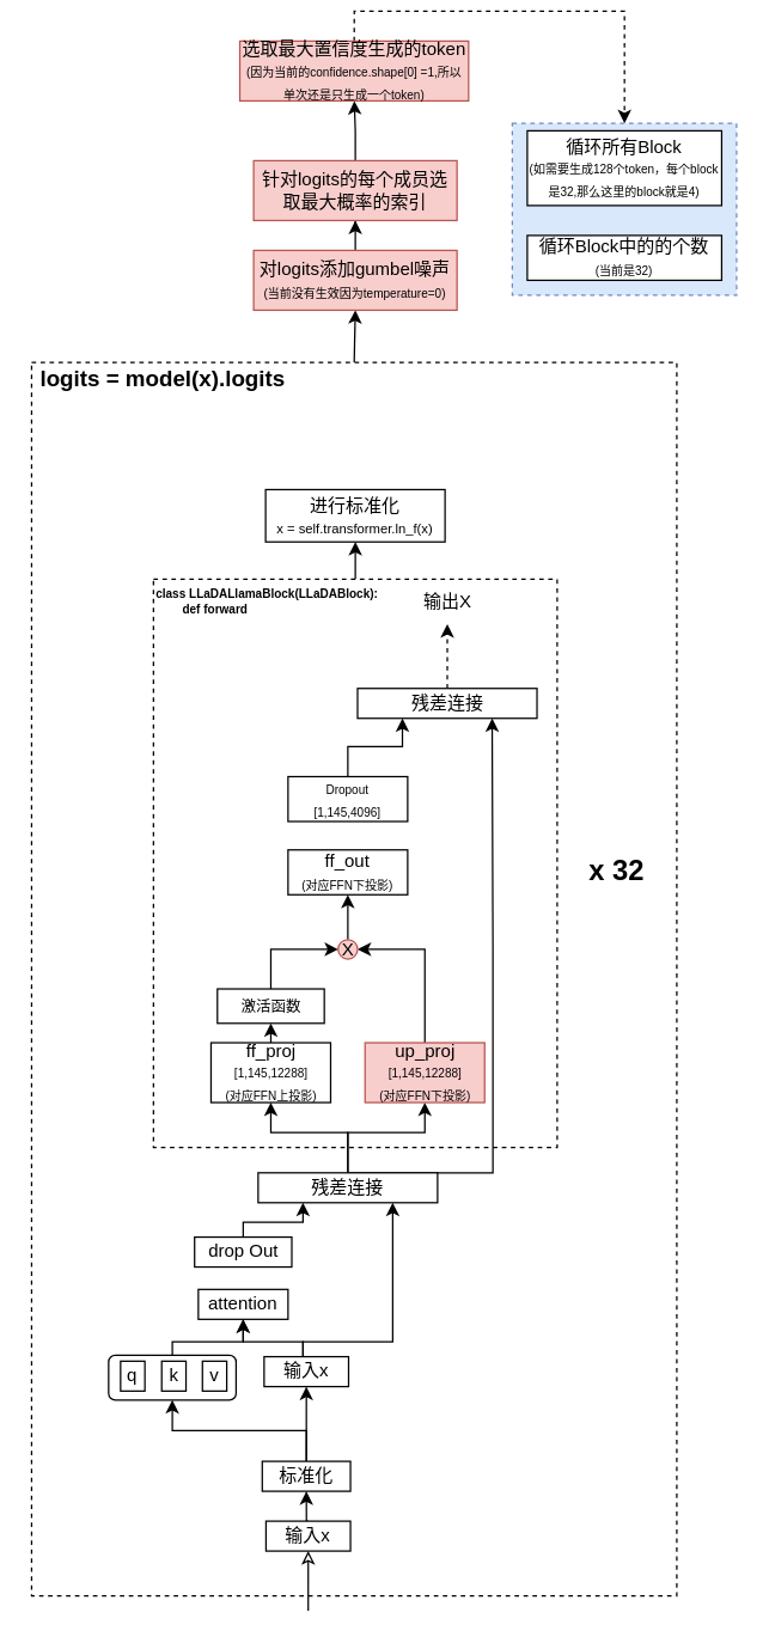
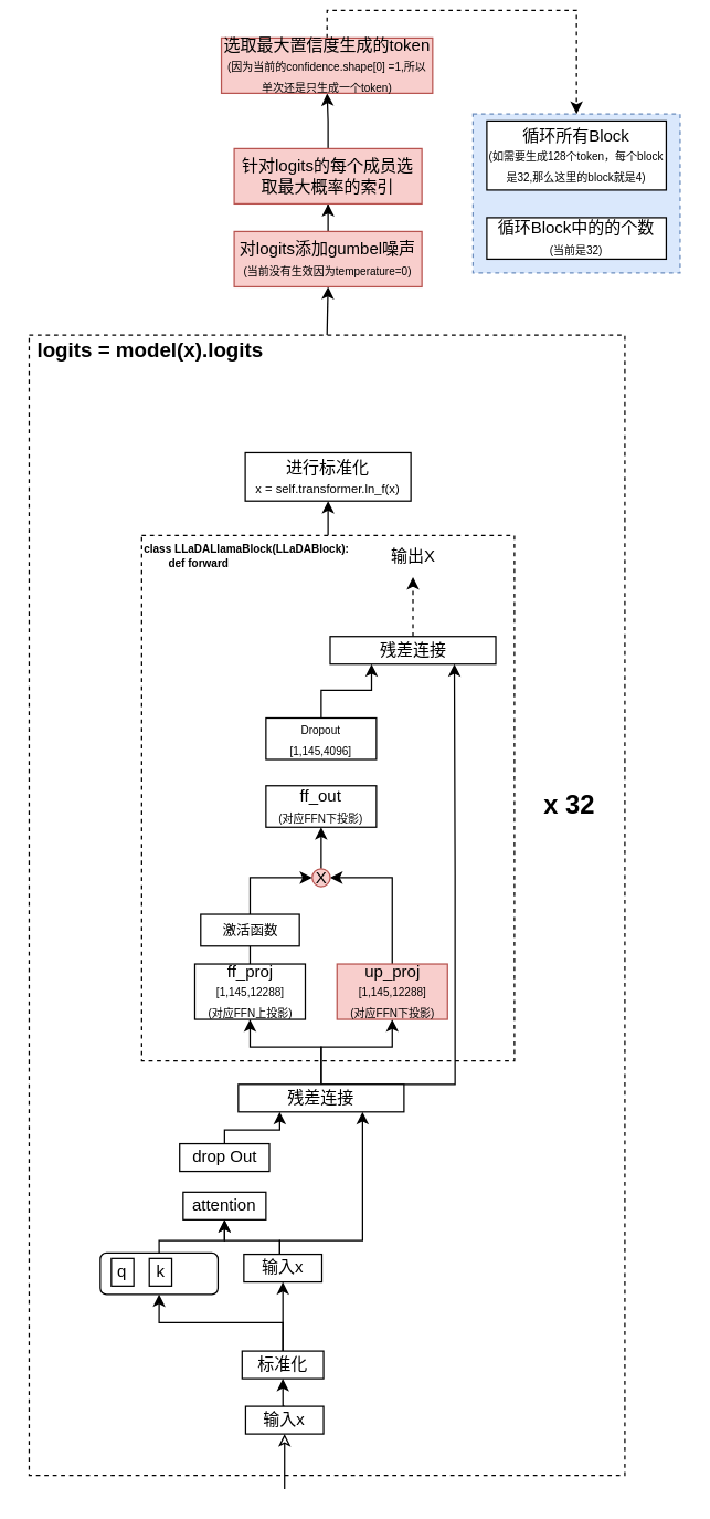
  <mxCell id="0" />
  <mxCell id="1" parent="0" />
  <mxCell id="2" style="edgeStyle=orthogonalEdgeStyle;rounded=0;orthogonalLoop=1;jettySize=auto;html=1;exitX=0.5;exitY=0;exitDx=0;exitDy=0;entryX=0.5;entryY=1;entryDx=0;entryDy=0;" edge="1" parent="1" source="3" target="47"><mxGeometry relative="1" as="geometry" /></mxCell>
  <mxCell id="3" value="" style="rounded=0;whiteSpace=wrap;html=1;dashed=1;" vertex="1" parent="1"><mxGeometry x="20.5" y="235" width="431.5" height="825" as="geometry" /></mxCell>
  <mxCell id="4" value="" style="edgeStyle=orthogonalEdgeStyle;rounded=0;orthogonalLoop=1;jettySize=auto;html=1;" edge="1" parent="1" source="5" target="44"><mxGeometry relative="1" as="geometry" /></mxCell>
  <mxCell id="5" value="" style="rounded=0;whiteSpace=wrap;html=1;dashed=1;" vertex="1" parent="1"><mxGeometry x="102" y="380" width="270" height="380" as="geometry" /></mxCell>
  <mxCell id="6" style="edgeStyle=orthogonalEdgeStyle;rounded=0;orthogonalLoop=1;jettySize=auto;html=1;exitX=0.5;exitY=1;exitDx=0;exitDy=0;startArrow=classic;startFill=0;endArrow=none;entryX=0.5;entryY=0;entryDx=0;entryDy=0;" edge="1" parent="1" source="7"><mxGeometry relative="1" as="geometry"><mxPoint x="202" y="900" as="targetPoint" /><Array as="points"><mxPoint x="162" y="890" /><mxPoint x="202" y="890" /></Array></mxGeometry></mxCell>
  <mxCell id="7" value="attention" style="rounded=0;whiteSpace=wrap;html=1;" vertex="1" parent="1"><mxGeometry x="132" y="855" width="60" height="20" as="geometry" /></mxCell>
  <mxCell id="8" style="edgeStyle=orthogonalEdgeStyle;rounded=0;orthogonalLoop=1;jettySize=auto;html=1;exitX=0.5;exitY=0;exitDx=0;exitDy=0;entryX=0.25;entryY=1;entryDx=0;entryDy=0;" edge="1" parent="1" source="9" target="13"><mxGeometry relative="1" as="geometry"><Array as="points"><mxPoint x="162" y="810" /><mxPoint x="202" y="810" /></Array></mxGeometry></mxCell>
  <mxCell id="9" value="drop Out" style="rounded=0;whiteSpace=wrap;html=1;" vertex="1" parent="1"><mxGeometry x="129.5" y="820" width="65" height="20" as="geometry" /></mxCell>
  <mxCell id="10" style="edgeStyle=orthogonalEdgeStyle;rounded=0;orthogonalLoop=1;jettySize=auto;html=1;exitX=0.5;exitY=0;exitDx=0;exitDy=0;entryX=0.5;entryY=1;entryDx=0;entryDy=0;" edge="1" parent="1" source="13" target="19"><mxGeometry relative="1" as="geometry"><Array as="points"><mxPoint x="232" y="750" /><mxPoint x="284" y="750" /></Array></mxGeometry></mxCell>
  <mxCell id="11" style="edgeStyle=orthogonalEdgeStyle;rounded=0;orthogonalLoop=1;jettySize=auto;html=1;exitX=0.5;exitY=0;exitDx=0;exitDy=0;entryX=0.5;entryY=1;entryDx=0;entryDy=0;" edge="1" parent="1" source="13" target="16"><mxGeometry relative="1" as="geometry"><Array as="points"><mxPoint x="232" y="750" /><mxPoint x="181" y="750" /></Array></mxGeometry></mxCell>
  <mxCell id="12" style="edgeStyle=orthogonalEdgeStyle;rounded=0;orthogonalLoop=1;jettySize=auto;html=1;exitX=0.5;exitY=0;exitDx=0;exitDy=0;entryX=0.75;entryY=1;entryDx=0;entryDy=0;" edge="1" parent="1" source="13" target="27"><mxGeometry relative="1" as="geometry"><Array as="points"><mxPoint x="329" y="777" /><mxPoint x="329" y="625" /><mxPoint x="329" y="625" /></Array></mxGeometry></mxCell>
  <mxCell id="13" value="残差连接" style="rounded=0;whiteSpace=wrap;html=1;" vertex="1" parent="1"><mxGeometry x="172" y="777" width="120" height="20" as="geometry" /></mxCell>
  <mxCell id="14" style="edgeStyle=orthogonalEdgeStyle;rounded=0;orthogonalLoop=1;jettySize=auto;html=1;exitX=0.5;exitY=0;exitDx=0;exitDy=0;entryX=0.75;entryY=1;entryDx=0;entryDy=0;" edge="1" parent="1" source="30" target="13"><mxGeometry relative="1" as="geometry"><mxPoint x="202" y="900" as="sourcePoint" /><Array as="points"><mxPoint x="202" y="910" /><mxPoint x="202" y="890" /><mxPoint x="262" y="890" /></Array></mxGeometry></mxCell>
- <mxCell id="15" style="edgeStyle=orthogonalEdgeStyle;rounded=0;orthogonalLoop=1;jettySize=auto;html=1;exitX=0.5;exitY=0;exitDx=0;exitDy=0;entryX=0.5;entryY=1;entryDx=0;entryDy=0;" edge="1" parent="1" source="16" target="23"><mxGeometry relative="1" as="geometry" /></mxCell>
+ <mxCell id="15" style="edgeStyle=orthogonalEdgeStyle;rounded=0;orthogonalLoop=1;jettySize=auto;html=1;exitX=0.5;exitY=0;exitDx=0;exitDy=0;entryX=0.5;entryY=1;entryDx=0;entryDy=0;endArrow=none;" edge="1" parent="1" source="16" target="23"><mxGeometry relative="1" as="geometry" /></mxCell>
  <mxCell id="16" value="ff_proj&lt;div&gt;&lt;font style=&quot;font-size: 8px;&quot;&gt;[1,145,12288]&lt;/font&gt;&lt;/div&gt;&lt;div&gt;&lt;font style=&quot;font-size: 8px;&quot;&gt;(对应FFN上投影)&lt;/font&gt;&lt;/div&gt;" style="rounded=0;whiteSpace=wrap;html=1;" vertex="1" parent="1"><mxGeometry x="140.5" y="690" width="80" height="40" as="geometry" /></mxCell>
  <mxCell id="17" value="ff_out&lt;div&gt;&lt;font style=&quot;font-size: 8px;&quot;&gt;(对应FFN下投影)&lt;/font&gt;&lt;/div&gt;" style="rounded=0;whiteSpace=wrap;html=1;" vertex="1" parent="1"><mxGeometry x="192" y="561" width="80" height="30" as="geometry" /></mxCell>
  <mxCell id="18" style="edgeStyle=orthogonalEdgeStyle;rounded=0;orthogonalLoop=1;jettySize=auto;html=1;exitX=0.5;exitY=0;exitDx=0;exitDy=0;entryX=1;entryY=0.5;entryDx=0;entryDy=0;" edge="1" parent="1" source="19" target="21"><mxGeometry relative="1" as="geometry" /></mxCell>
  <mxCell id="19" value="&lt;div&gt;&lt;font&gt;up_proj&lt;/font&gt;&lt;/div&gt;&lt;div&gt;&lt;font style=&quot;font-size: 8px;&quot;&gt;[1,145,12288]&lt;br&gt;&lt;/font&gt;&lt;/div&gt;&lt;div&gt;&lt;font style=&quot;font-size: 8px;&quot;&gt;(对应FFN下投影)&lt;/font&gt;&lt;/div&gt;" style="rounded=0;whiteSpace=wrap;html=1;fillColor=#f8cecc;strokeColor=#b85450;" vertex="1" parent="1"><mxGeometry x="243.5" y="690" width="80" height="40" as="geometry" /></mxCell>
  <mxCell id="20" style="edgeStyle=orthogonalEdgeStyle;rounded=0;orthogonalLoop=1;jettySize=auto;html=1;exitX=0.5;exitY=0;exitDx=0;exitDy=0;entryX=0.5;entryY=1;entryDx=0;entryDy=0;" edge="1" parent="1" source="21" target="17"><mxGeometry relative="1" as="geometry" /></mxCell>
  <mxCell id="21" value="X" style="ellipse;whiteSpace=wrap;html=1;aspect=fixed;fillColor=#f8cecc;strokeColor=#b85450;" vertex="1" parent="1"><mxGeometry x="225.5" y="621" width="13" height="13" as="geometry" /></mxCell>
  <mxCell id="22" style="edgeStyle=orthogonalEdgeStyle;rounded=0;orthogonalLoop=1;jettySize=auto;html=1;exitX=0.5;exitY=0;exitDx=0;exitDy=0;entryX=0;entryY=0.5;entryDx=0;entryDy=0;" edge="1" parent="1" source="23" target="21"><mxGeometry relative="1" as="geometry"><mxPoint x="180.529" y="640" as="targetPoint" /></mxGeometry></mxCell>
  <mxCell id="23" value="激活函数" style="rounded=0;whiteSpace=wrap;html=1;fontSize=10;" vertex="1" parent="1"><mxGeometry x="144.75" y="654" width="71.5" height="23" as="geometry" /></mxCell>
  <mxCell id="24" style="edgeStyle=orthogonalEdgeStyle;rounded=0;orthogonalLoop=1;jettySize=auto;html=1;exitX=0.5;exitY=0;exitDx=0;exitDy=0;entryX=0.25;entryY=1;entryDx=0;entryDy=0;" edge="1" parent="1" source="25" target="27"><mxGeometry relative="1" as="geometry" /></mxCell>
  <mxCell id="25" value="&lt;div&gt;&lt;font style=&quot;font-size: 8px;&quot;&gt;Dropout&lt;/font&gt;&lt;/div&gt;&lt;div&gt;&lt;span style=&quot;font-size: 8px;&quot;&gt;[1,145,4096]&lt;/span&gt;&lt;/div&gt;" style="rounded=0;whiteSpace=wrap;html=1;" vertex="1" parent="1"><mxGeometry x="192" y="512" width="80" height="30" as="geometry" /></mxCell>
  <mxCell id="26" style="edgeStyle=orthogonalEdgeStyle;rounded=0;orthogonalLoop=1;jettySize=auto;html=1;exitX=0.5;exitY=0;exitDx=0;exitDy=0;dashed=1;entryX=0.5;entryY=1;entryDx=0;entryDy=0;" edge="1" parent="1" source="27" target="28"><mxGeometry relative="1" as="geometry"><mxPoint x="298.5" y="410" as="targetPoint" /></mxGeometry></mxCell>
  <mxCell id="27" value="残差连接" style="rounded=0;whiteSpace=wrap;html=1;" vertex="1" parent="1"><mxGeometry x="238.5" y="453" width="120" height="20" as="geometry" /></mxCell>
  <mxCell id="28" value="输出X" style="text;strokeColor=none;align=center;fillColor=none;html=1;verticalAlign=middle;whiteSpace=wrap;rounded=0;" vertex="1" parent="1"><mxGeometry x="268.5" y="380" width="60" height="30" as="geometry" /></mxCell>
  <mxCell id="29" value="class LLaDALlamaBlock(LLaDABlock):&lt;br&gt;&lt;span style=&quot;white-space: pre;&quot;&gt;&#09;&lt;/span&gt;def forward" style="text;strokeColor=none;align=left;fillColor=none;html=1;verticalAlign=middle;whiteSpace=wrap;rounded=0;fontSize=8;fontStyle=1" vertex="1" parent="1"><mxGeometry x="102" y="380" width="160" height="30" as="geometry" /></mxCell>
  <mxCell id="30" value="输入x" style="rounded=0;whiteSpace=wrap;html=1;" vertex="1" parent="1"><mxGeometry x="176" y="900" width="56.5" height="20" as="geometry" /></mxCell>
  <mxCell id="31" style="edgeStyle=orthogonalEdgeStyle;rounded=0;orthogonalLoop=1;jettySize=auto;html=1;exitX=0.5;exitY=0;exitDx=0;exitDy=0;entryX=0.5;entryY=1;entryDx=0;entryDy=0;" edge="1" parent="1" source="33" target="30"><mxGeometry relative="1" as="geometry" /></mxCell>
  <mxCell id="32" style="edgeStyle=orthogonalEdgeStyle;rounded=0;orthogonalLoop=1;jettySize=auto;html=1;exitX=0.5;exitY=0;exitDx=0;exitDy=0;entryX=0.5;entryY=1;entryDx=0;entryDy=0;" edge="1" parent="1" source="33" target="38"><mxGeometry relative="1" as="geometry" /></mxCell>
  <mxCell id="33" value="标准化" style="rounded=0;whiteSpace=wrap;html=1;" vertex="1" parent="1"><mxGeometry x="174.75" y="970" width="59" height="20" as="geometry" /></mxCell>
  <mxCell id="34" style="edgeStyle=orthogonalEdgeStyle;rounded=0;orthogonalLoop=1;jettySize=auto;html=1;exitX=0.5;exitY=0;exitDx=0;exitDy=0;entryX=0.5;entryY=1;entryDx=0;entryDy=0;" edge="1" parent="1" source="36" target="33"><mxGeometry relative="1" as="geometry" /></mxCell>
  <mxCell id="35" style="edgeStyle=orthogonalEdgeStyle;rounded=0;orthogonalLoop=1;jettySize=auto;html=1;exitX=0.5;exitY=1;exitDx=0;exitDy=0;startArrow=classic;startFill=0;endArrow=none;" edge="1" parent="1" source="36"><mxGeometry relative="1" as="geometry"><mxPoint x="205.485" y="1070" as="targetPoint" /></mxGeometry></mxCell>
  <mxCell id="36" value="输入x" style="rounded=0;whiteSpace=wrap;html=1;" vertex="1" parent="1"><mxGeometry x="177.25" y="1010" width="56.5" height="20" as="geometry" /></mxCell>
  <mxCell id="37" value="" style="group" vertex="1" connectable="0" parent="1"><mxGeometry x="72" y="899" width="85.25" height="30" as="geometry" /></mxCell>
  <mxCell id="38" value="" style="rounded=1;whiteSpace=wrap;html=1;" vertex="1" parent="37"><mxGeometry width="85.25" height="30" as="geometry" /></mxCell>
  <mxCell id="39" value="q" style="rounded=0;whiteSpace=wrap;html=1;" vertex="1" parent="37"><mxGeometry x="8" y="4" width="16.25" height="20" as="geometry" /></mxCell>
  <mxCell id="40" value="k" style="rounded=0;whiteSpace=wrap;html=1;" vertex="1" parent="37"><mxGeometry x="35.5" y="4" width="16.25" height="20" as="geometry" /></mxCell>
- <mxCell id="41" value="v" style="rounded=0;whiteSpace=wrap;html=1;" vertex="1" parent="37"><mxGeometry x="62.75" y="4" width="16.25" height="20" as="geometry" /></mxCell>
  <mxCell id="42" style="edgeStyle=orthogonalEdgeStyle;rounded=0;orthogonalLoop=1;jettySize=auto;html=1;exitX=0.5;exitY=0;exitDx=0;exitDy=0;entryX=0.5;entryY=1;entryDx=0;entryDy=0;" edge="1" parent="1" source="38" target="7"><mxGeometry relative="1" as="geometry"><Array as="points"><mxPoint x="115" y="890" /><mxPoint x="162" y="890" /></Array></mxGeometry></mxCell>
  <mxCell id="43" value="x 32" style="text;strokeColor=none;align=center;fillColor=none;html=1;verticalAlign=middle;whiteSpace=wrap;rounded=0;fontSize=19;fontStyle=1" vertex="1" parent="1"><mxGeometry x="382" y="561" width="60" height="30" as="geometry" /></mxCell>
  <mxCell id="44" value="进行标准化&lt;div&gt;&lt;font style=&quot;font-size: 9px;&quot;&gt;&amp;nbsp;x = self.transformer.ln_f(x)&amp;nbsp;&lt;/font&gt;&lt;br&gt;&lt;/div&gt;" style="whiteSpace=wrap;html=1;rounded=0;" vertex="1" parent="1"><mxGeometry x="177" y="320" width="120" height="35" as="geometry" /></mxCell>
  <mxCell id="45" value="logits = model(x).logits" style="text;strokeColor=none;align=center;fillColor=none;html=1;verticalAlign=middle;whiteSpace=wrap;rounded=0;fontSize=15;fontStyle=1" vertex="1" parent="1"><mxGeometry x="20.5" y="230" width="175" height="30" as="geometry" /></mxCell>
  <mxCell id="46" value="" style="edgeStyle=orthogonalEdgeStyle;rounded=0;orthogonalLoop=1;jettySize=auto;html=1;" edge="1" parent="1" source="47" target="49"><mxGeometry relative="1" as="geometry" /></mxCell>
  <mxCell id="47" value="对logits添加gumbel噪声&lt;font style=&quot;font-size: 8px;&quot;&gt;(当前没有生效因为temperature=0)&lt;/font&gt;" style="rounded=0;whiteSpace=wrap;html=1;fillColor=#f8cecc;strokeColor=#b85450;" vertex="1" parent="1"><mxGeometry x="169" y="160" width="136" height="40" as="geometry" /></mxCell>
  <mxCell id="48" value="" style="edgeStyle=orthogonalEdgeStyle;rounded=0;orthogonalLoop=1;jettySize=auto;html=1;" edge="1" parent="1" source="49" target="51"><mxGeometry relative="1" as="geometry" /></mxCell>
  <mxCell id="49" value="针对logits的每个成员选取最大概率的索引" style="rounded=0;whiteSpace=wrap;html=1;fillColor=#f8cecc;strokeColor=#b85450;" vertex="1" parent="1"><mxGeometry x="169" y="100" width="136" height="40" as="geometry" /></mxCell>
  <mxCell id="50" style="edgeStyle=orthogonalEdgeStyle;rounded=0;orthogonalLoop=1;jettySize=auto;html=1;exitX=0.5;exitY=0;exitDx=0;exitDy=0;dashed=1;entryX=0.5;entryY=0;entryDx=0;entryDy=0;" edge="1" parent="1" source="51" target="53"><mxGeometry relative="1" as="geometry"><mxPoint x="342" y="90" as="targetPoint" /></mxGeometry></mxCell>
  <mxCell id="51" value="选取最大置信度生成的token&lt;div&gt;&lt;font style=&quot;font-size: 8px;&quot;&gt;(因为当前的confidence.shape[0] =1,所以单次还是只生成一个token)&lt;/font&gt;&lt;/div&gt;" style="rounded=0;whiteSpace=wrap;html=1;fillColor=#f8cecc;strokeColor=#b85450;" vertex="1" parent="1"><mxGeometry x="159.75" y="20" width="153" height="40" as="geometry" /></mxCell>
  <mxCell id="52" value="" style="group" vertex="1" connectable="0" parent="1"><mxGeometry x="342" y="75" width="150" height="115" as="geometry" /></mxCell>
  <mxCell id="53" value="" style="rounded=0;whiteSpace=wrap;html=1;dashed=1;fillColor=#dae8fc;strokeColor=#6c8ebf;" vertex="1" parent="52"><mxGeometry width="150" height="115" as="geometry" /></mxCell>
  <mxCell id="54" value="循环所有Block&lt;div&gt;&lt;font style=&quot;font-size: 8px;&quot;&gt;(如需要生成128个token，每个block是32,那么这里的block就是4)&lt;/font&gt;&lt;/div&gt;" style="rounded=0;whiteSpace=wrap;html=1;" vertex="1" parent="52"><mxGeometry x="10" y="5" width="130" height="50" as="geometry" /></mxCell>
  <mxCell id="55" value="循环Block中的的个数&lt;div&gt;&lt;font style=&quot;font-size: 8px;&quot;&gt;(当前是32)&lt;/font&gt;&lt;/div&gt;" style="rounded=0;whiteSpace=wrap;html=1;" vertex="1" parent="52"><mxGeometry x="10" y="75" width="130" height="30" as="geometry" /></mxCell>
